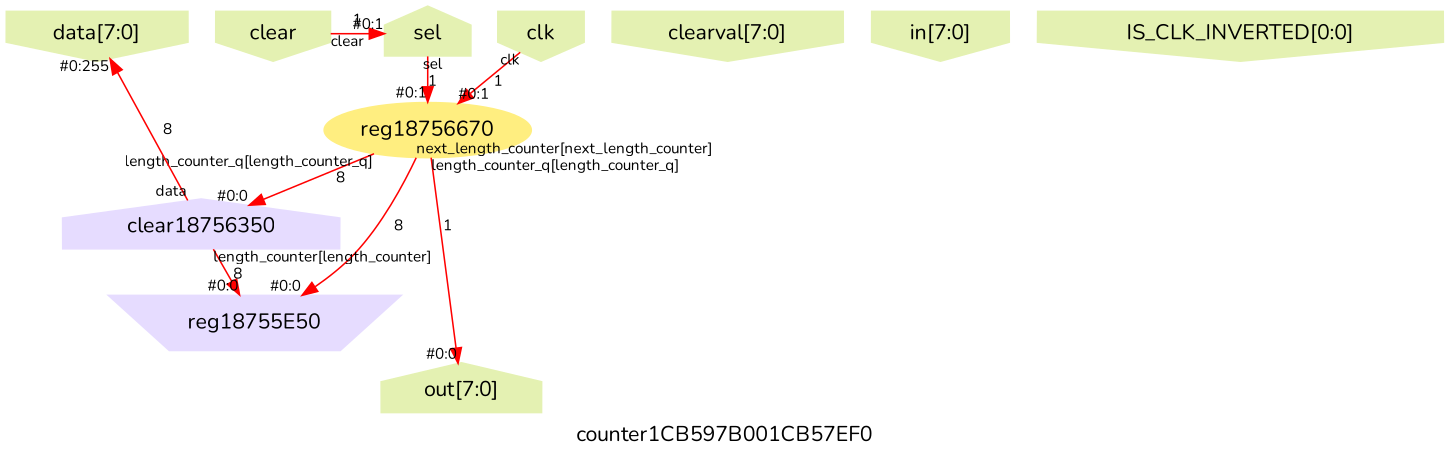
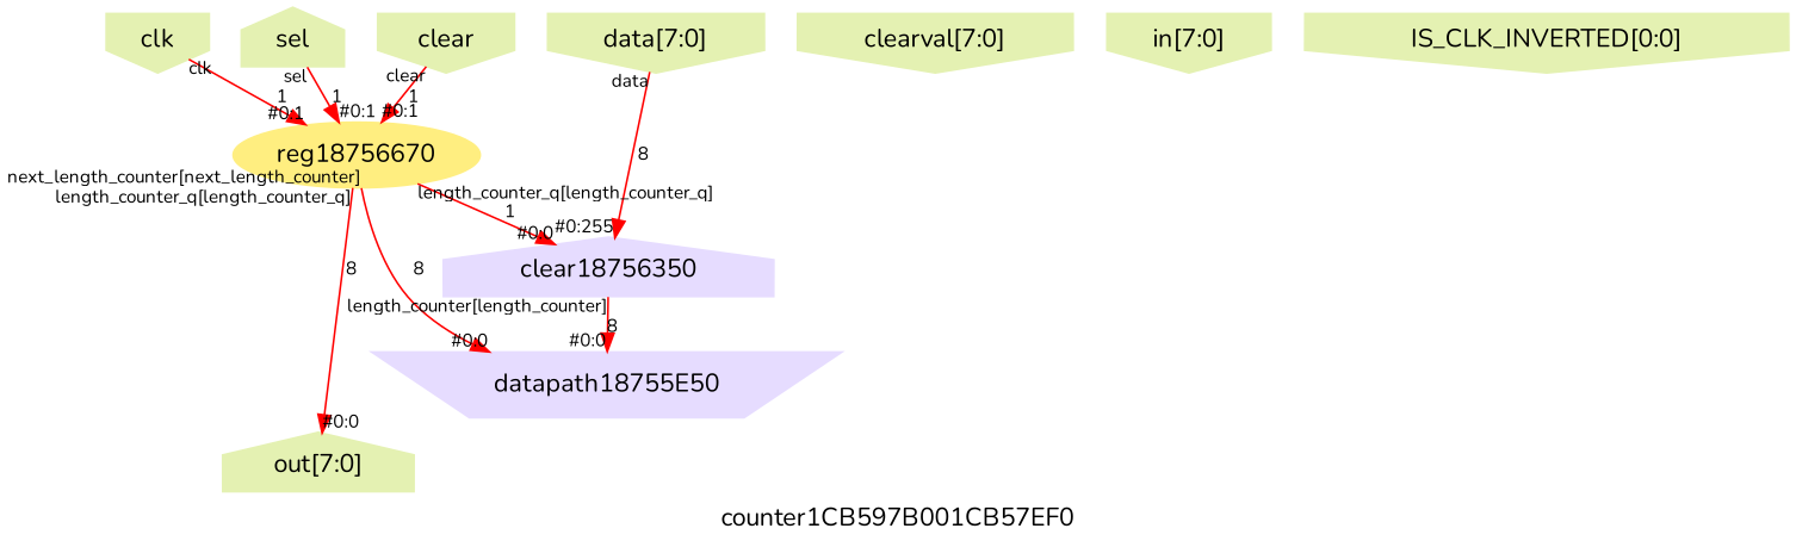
  digraph {
    fontname=Nunito
    label=counter1CB597B001CB57EF0
    ranksep=0.1
    splines=true
    node [color="#e4f1b2" fontname=Nunito shape=invhouse style=filled]
    edge [color="#ff0000" fontname=Nunito fontsize=10 headlabel="#0:0" taillabel="length_counter_q[length_counter_q]"]
    n1 [label=clk]
    n2 [label=sel shape=house]
    n3 [label=clear]
    n4 [label="clearval[7:0]"]
    n5 [label="in[7:0]"]
    n6 [label="data[7:0]"]
    n7 [label="IS_CLK_INVERTED[0:0]"]
    n8 [label="out[7:0]" shape=house]
    n9 [color="#ffee80" label=reg18756670 shape=""]
    n10 [color="#e6dcff" label=clear18756350 shape=house]
-   n11 [color="#e6dcff" label=reg18755E50 shape=invtrapezium]
+   n11 [color="#e6dcff" label=datapath18755E50 shape=invtrapezium]
    subgraph sub_1 {
      rank=source
      n1
      n2
      n3
      n4
      n5
      n6
      n7
    }
    subgraph sub_2 {
      rank=sink
      n8
    }
    n1 -> n9 [headlabel="#0:1" label=1 taillabel=clk]
    n2 -> n9 [headlabel="#0:1" label=1 taillabel=sel]
-   n3 -> n2 [headlabel="#0:1" label=1 taillabel=clear]
-   n10 -> n6 [headlabel="#0:255" label=8 taillabel=data]
-   n9 -> n8 [label=1]
-   n9 -> n10 [label=8]
+   n3 -> n9 [headlabel="#0:1" label=1 taillabel=clear]
+   n6 -> n10 [headlabel="#0:255" label=8 taillabel=data]
+   n9 -> n8 [label=8]
+   n9 -> n10 [label=1]
    n9 -> n11 [label=8 taillabel="next_length_counter[next_length_counter]"]
    n10 -> n11 [label=8 taillabel="length_counter[length_counter]"]
  }
